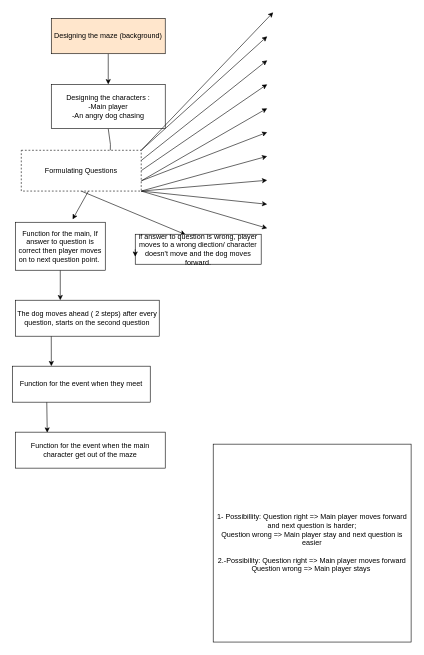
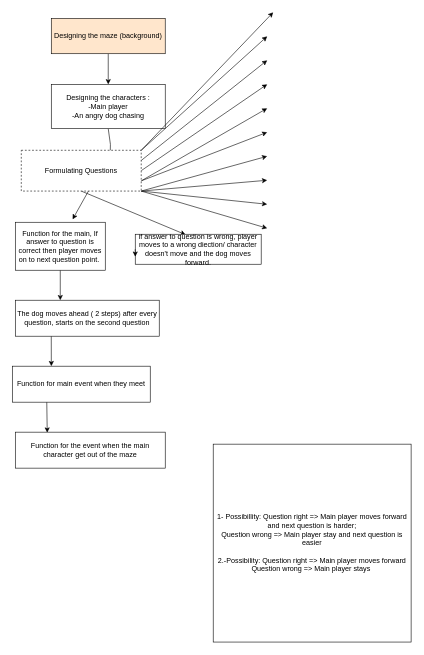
  <mxCell id="0" />
  <mxCell id="1" parent="0" />
  <mxCell id="2" style="edgeStyle=none;html=1;exitX=0.5;exitY=1;exitDx=0;exitDy=0;startArrow=none;entryX=0.637;entryY=-0.06;entryDx=0;entryDy=0;entryPerimeter=0;" parent="1" source="3" target="21" edge="1"><mxGeometry relative="1" as="geometry"><mxPoint x="195" y="330" as="targetPoint" /><Array as="points"><mxPoint x="185" y="250" /></Array></mxGeometry></mxCell>
  <mxCell id="3" value="Designing the characters :&lt;br&gt;-Main player&lt;br&gt;-An angry dog chasing" style="rounded=0;whiteSpace=wrap;html=1;" parent="1" vertex="1"><mxGeometry x="85" y="140" width="190" height="74" as="geometry" /></mxCell>
  <mxCell id="4" style="edgeStyle=none;html=1;exitX=1;exitY=0;exitDx=0;exitDy=0;" parent="1" source="15" edge="1"><mxGeometry relative="1" as="geometry"><mxPoint x="445" y="60" as="targetPoint" /></mxGeometry></mxCell>
  <mxCell id="5" style="edgeStyle=none;html=1;exitX=1;exitY=0.25;exitDx=0;exitDy=0;" parent="1" source="15" edge="1"><mxGeometry relative="1" as="geometry"><mxPoint x="445" y="100" as="targetPoint" /></mxGeometry></mxCell>
  <mxCell id="6" style="edgeStyle=none;html=1;exitX=1;exitY=0.5;exitDx=0;exitDy=0;" parent="1" source="15" edge="1"><mxGeometry relative="1" as="geometry"><mxPoint x="445" y="140" as="targetPoint" /></mxGeometry></mxCell>
  <mxCell id="7" style="edgeStyle=none;html=1;exitX=1;exitY=0.75;exitDx=0;exitDy=0;" parent="1" source="15" edge="1"><mxGeometry relative="1" as="geometry"><mxPoint x="445" y="180" as="targetPoint" /></mxGeometry></mxCell>
  <mxCell id="8" style="edgeStyle=none;html=1;exitX=1;exitY=1;exitDx=0;exitDy=0;" parent="1" source="15" edge="1"><mxGeometry relative="1" as="geometry"><mxPoint x="445" y="300" as="targetPoint" /></mxGeometry></mxCell>
  <mxCell id="9" style="edgeStyle=none;html=1;exitX=1;exitY=0.75;exitDx=0;exitDy=0;" parent="1" source="15" edge="1"><mxGeometry relative="1" as="geometry"><mxPoint x="445" y="220" as="targetPoint" /></mxGeometry></mxCell>
  <mxCell id="10" style="edgeStyle=none;html=1;exitX=1;exitY=1;exitDx=0;exitDy=0;" parent="1" source="15" edge="1"><mxGeometry relative="1" as="geometry"><mxPoint x="445" y="260" as="targetPoint" /></mxGeometry></mxCell>
  <mxCell id="11" style="edgeStyle=none;html=1;exitX=1;exitY=1;exitDx=0;exitDy=0;" parent="1" source="15" edge="1"><mxGeometry relative="1" as="geometry"><mxPoint x="445" y="340" as="targetPoint" /></mxGeometry></mxCell>
  <mxCell id="12" style="edgeStyle=none;html=1;exitX=1;exitY=1;exitDx=0;exitDy=0;" parent="1" source="15" edge="1"><mxGeometry relative="1" as="geometry"><mxPoint x="445" y="380" as="targetPoint" /></mxGeometry></mxCell>
  <mxCell id="13" style="edgeStyle=none;html=1;exitX=1;exitY=0;exitDx=0;exitDy=0;" parent="1" source="15" edge="1"><mxGeometry relative="1" as="geometry"><mxPoint x="455" y="20" as="targetPoint" /></mxGeometry></mxCell>
  <mxCell id="14" style="edgeStyle=none;html=1;exitX=0.5;exitY=1;exitDx=0;exitDy=0;entryX=0.4;entryY=0.013;entryDx=0;entryDy=0;entryPerimeter=0;" parent="1" source="15" target="18" edge="1"><mxGeometry relative="1" as="geometry" /></mxCell>
  <mxCell id="15" value="Formulating Questions" style="rounded=0;whiteSpace=wrap;html=1;dashed=1;" parent="1" vertex="1"><mxGeometry x="35" y="250" width="200" height="68" as="geometry" /></mxCell>
  <mxCell id="16" style="edgeStyle=none;html=1;exitX=0.5;exitY=1;exitDx=0;exitDy=0;entryX=0.5;entryY=0;entryDx=0;entryDy=0;" parent="1" source="17" target="3" edge="1"><mxGeometry relative="1" as="geometry" /></mxCell>
  <mxCell id="17" value="Designing the maze (background)" style="rounded=0;whiteSpace=wrap;html=1;fillColor=#ffe6cc;" parent="1" vertex="1"><mxGeometry x="85" y="30" width="190" height="59" as="geometry" /></mxCell>
  <mxCell id="18" value="if answer to question is wrong, player moves to a wrong diection/ character doesn't move and the dog moves forward." style="rounded=0;whiteSpace=wrap;html=1;" parent="1" vertex="1"><mxGeometry x="225" y="390" width="210" height="50" as="geometry" /></mxCell>
  <mxCell id="19" style="edgeStyle=none;html=1;exitX=0;exitY=0.5;exitDx=0;exitDy=0;entryX=0;entryY=0.75;entryDx=0;entryDy=0;" parent="1" source="18" target="18" edge="1"><mxGeometry relative="1" as="geometry" /></mxCell>
  <mxCell id="20" style="edgeStyle=none;html=1;exitX=0.5;exitY=1;exitDx=0;exitDy=0;" parent="1" source="21" edge="1"><mxGeometry relative="1" as="geometry"><mxPoint x="100" y="500" as="targetPoint" /></mxGeometry></mxCell>
  <mxCell id="21" value="Function for the main, If answer to question is correct then player moves on to next question point.&amp;nbsp;" style="rounded=0;whiteSpace=wrap;html=1;" parent="1" vertex="1"><mxGeometry x="25" y="370" width="150" height="80" as="geometry" /></mxCell>
  <mxCell id="22" value="1- Possibillity: Question right =&amp;gt; Main player moves forward and next question is harder;&lt;br&gt;Question wrong =&amp;gt; Main player stay and next question is easier&lt;br&gt;&lt;br&gt;2.-Possibility: Question right =&amp;gt; Main player moves forward&lt;br&gt;Question wrong =&amp;gt; Main player stays&amp;nbsp;" style="whiteSpace=wrap;html=1;aspect=fixed;" parent="1" vertex="1"><mxGeometry x="355" y="740" width="330" height="330" as="geometry" /></mxCell>
  <mxCell id="23" style="edgeStyle=none;html=1;exitX=0.25;exitY=1;exitDx=0;exitDy=0;entryX=0.283;entryY=0;entryDx=0;entryDy=0;entryPerimeter=0;" parent="1" source="24" target="26" edge="1"><mxGeometry relative="1" as="geometry" /></mxCell>
  <mxCell id="24" value="The dog moves ahead ( 2 steps) after every question, starts on the second question" style="rounded=0;whiteSpace=wrap;html=1;" parent="1" vertex="1"><mxGeometry x="25" y="500" width="240" height="60" as="geometry" /></mxCell>
  <mxCell id="25" style="edgeStyle=none;html=1;exitX=0.25;exitY=1;exitDx=0;exitDy=0;entryX=0.213;entryY=0.013;entryDx=0;entryDy=0;entryPerimeter=0;" parent="1" source="26" target="27" edge="1"><mxGeometry relative="1" as="geometry" /></mxCell>
- <mxCell id="26" value="Function for the event when they meet" style="rounded=0;whiteSpace=wrap;html=1;" parent="1" vertex="1"><mxGeometry x="20" y="610" width="230" height="60" as="geometry" /></mxCell>
+ <mxCell id="26" value="Function for main event when they meet" style="rounded=0;whiteSpace=wrap;html=1;" parent="1" vertex="1"><mxGeometry x="20" y="610" width="230" height="60" as="geometry" /></mxCell>
  <mxCell id="27" value="Function for the event when the main character get out of the maze" style="rounded=0;whiteSpace=wrap;html=1;" parent="1" vertex="1"><mxGeometry x="25" y="720" width="250" height="60" as="geometry" /></mxCell>
